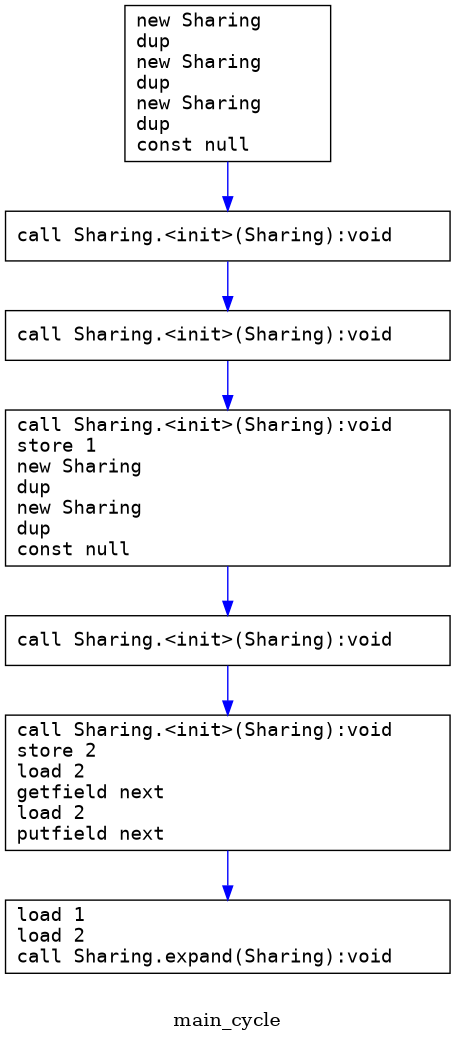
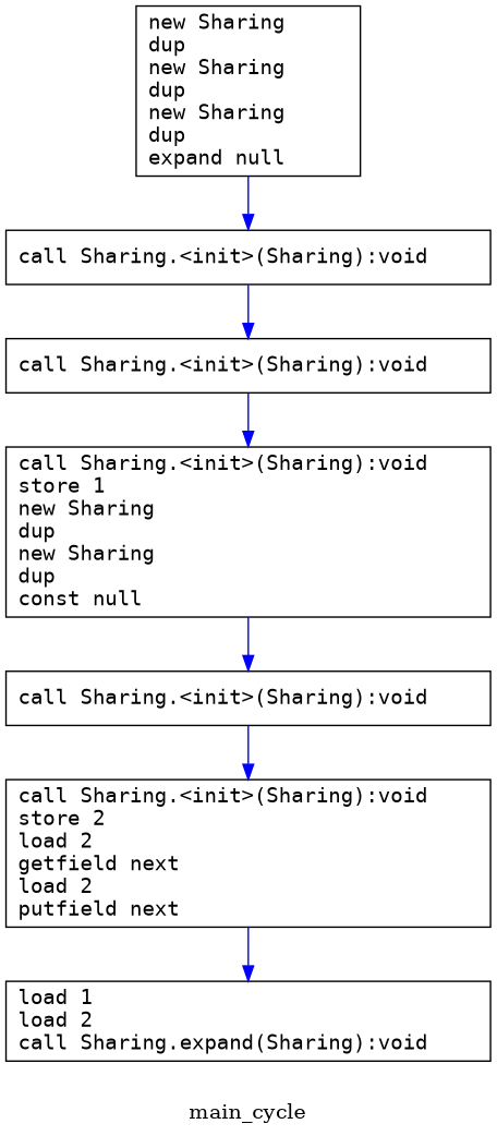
  digraph {
    label=main_cycle
    node [fontname=monospace shape=box]
    edge [color=blue]
-   n1 [label="new Sharing    \ldup            \lnew Sharing    \ldup            \lnew Sharing    \ldup            \lconst null     \l"]
+   n1 [label="new Sharing    \ldup            \lnew Sharing    \ldup            \lnew Sharing    \ldup            \lexpand null     \l"]
    n2 [label="call Sharing.<init>(Sharing):void    \l"]
    n3 [label="call Sharing.<init>(Sharing):void    \l"]
    n4 [label="call Sharing.<init>(Sharing):void    \lstore 1                              \lnew Sharing                          \ldup                                  \lnew Sharing                          \ldup                                  \lconst null                           \l"]
    n5 [label="call Sharing.<init>(Sharing):void    \l"]
    n6 [label="call Sharing.<init>(Sharing):void    \lstore 2                              \lload 2                               \lgetfield next                        \lload 2                               \lputfield next                        \l"]
    n7 [label="load 1                               \lload 2                               \lcall Sharing.expand(Sharing):void    \l"]
    n1 -> n2
    n2 -> n3
    n3 -> n4
    n4 -> n5
    n5 -> n6
    n6 -> n7
  }
